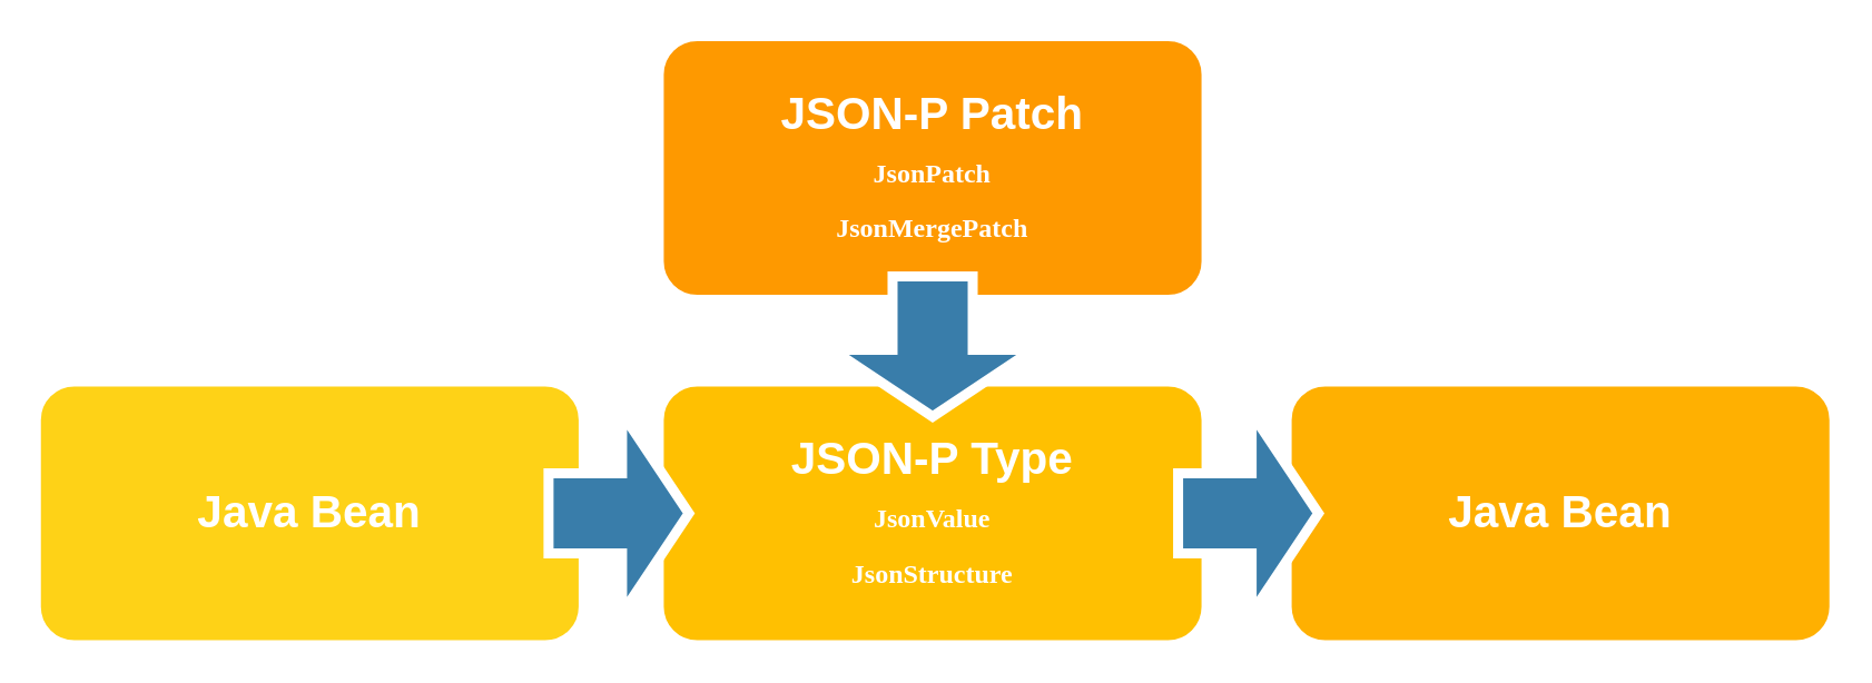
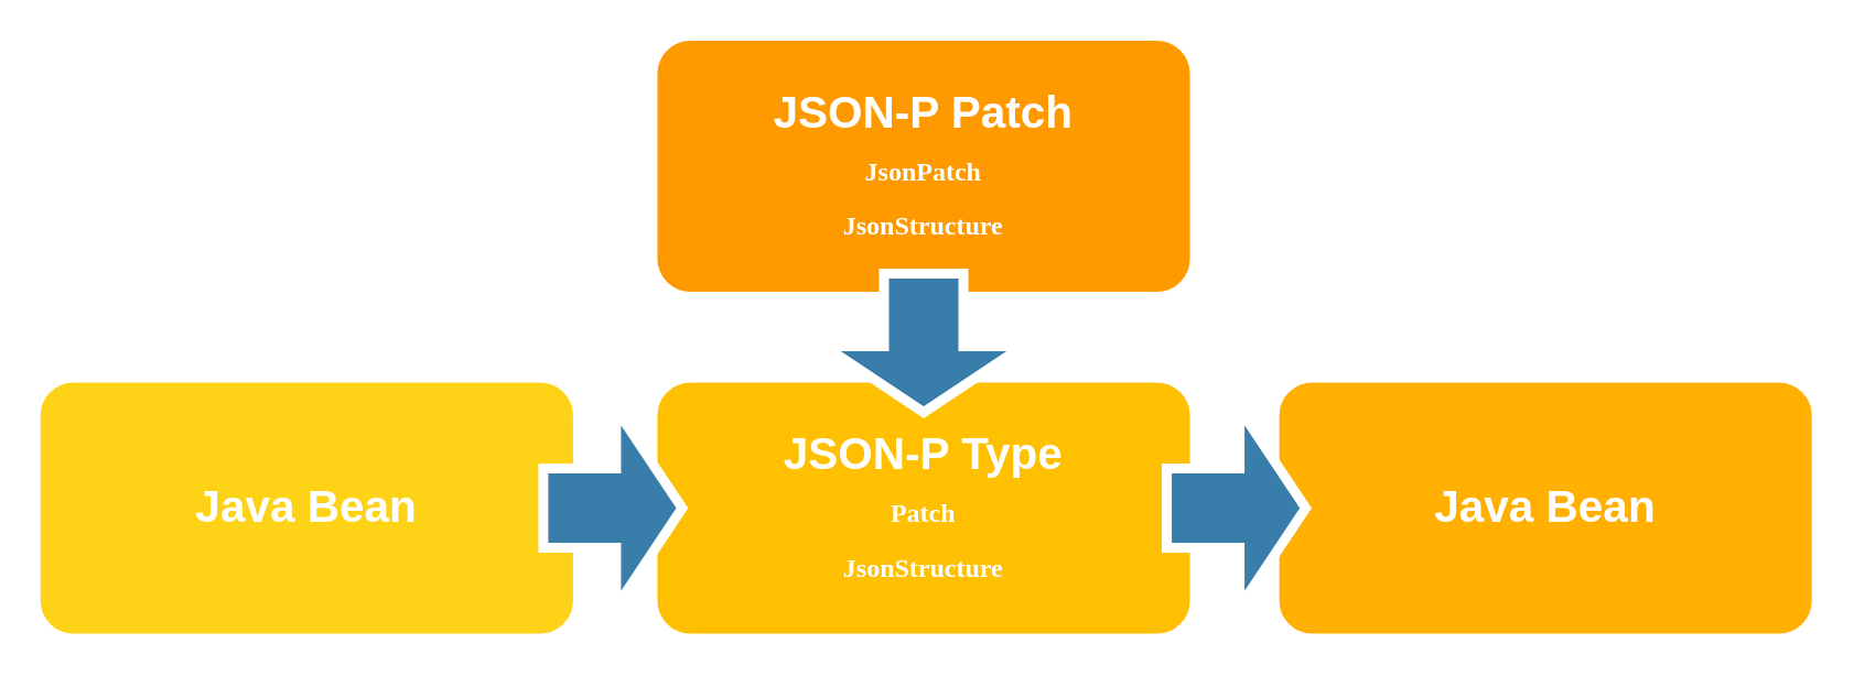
  <mxCell id="0" />
  <mxCell id="1" parent="0" />
  <mxCell id="2" value="" style="group" vertex="1" connectable="0" parent="1"><mxGeometry x="20" y="227" width="330" height="160" as="geometry" /></mxCell>
  <mxCell id="3" value="" style="whiteSpace=wrap;html=1;rounded=1;shadow=0;strokeWidth=8;fontSize=20;align=center;fillColor=#FED217;strokeColor=#FFFFFF;" parent="2" vertex="1"><mxGeometry width="330" height="160" as="geometry" /></mxCell>
  <mxCell id="4" value="&lt;font face=&quot;Helvetica&quot;&gt;Java Bean&lt;/font&gt;&lt;br&gt;" style="text;html=1;strokeColor=none;fillColor=none;align=center;verticalAlign=middle;whiteSpace=wrap;rounded=0;shadow=0;fontSize=27;fontColor=#FFFFFF;fontStyle=1;fontFamily=Menlo;" vertex="1" parent="2"><mxGeometry width="330" height="160" as="geometry" /></mxCell>
  <mxCell id="5" value="" style="group" vertex="1" connectable="0" parent="1"><mxGeometry x="393" y="227" width="330" height="160" as="geometry" /></mxCell>
  <mxCell id="6" value="" style="whiteSpace=wrap;html=1;rounded=1;shadow=0;strokeWidth=8;fontSize=20;align=center;fillColor=#FFC001;strokeColor=#FFFFFF;" parent="5" vertex="1"><mxGeometry width="330" height="160" as="geometry" /></mxCell>
- <mxCell id="7" value="&lt;font face=&quot;Helvetica&quot;&gt;JSON-P Type&lt;/font&gt;&lt;br&gt;&lt;font style=&quot;font-size: 16px&quot;&gt;JsonValue&lt;br&gt;JsonStructure&lt;/font&gt;&lt;br&gt;" style="text;html=1;strokeColor=none;fillColor=none;align=center;verticalAlign=middle;whiteSpace=wrap;rounded=0;shadow=0;fontSize=27;fontColor=#FFFFFF;fontStyle=1;fontFamily=Menlo;" vertex="1" parent="5"><mxGeometry width="330" height="160" as="geometry" /></mxCell>
+ <mxCell id="7" value="&lt;font face=&quot;Helvetica&quot;&gt;JSON-P Type&lt;/font&gt;&lt;br&gt;&lt;font style=&quot;font-size: 16px&quot;&gt;Patch&lt;br&gt;JsonStructure&lt;/font&gt;&lt;br&gt;" style="text;html=1;strokeColor=none;fillColor=none;align=center;verticalAlign=middle;whiteSpace=wrap;rounded=0;shadow=0;fontSize=27;fontColor=#FFFFFF;fontStyle=1;fontFamily=Menlo;" vertex="1" parent="5"><mxGeometry width="330" height="160" as="geometry" /></mxCell>
  <mxCell id="8" value="" style="group" vertex="1" connectable="0" parent="1"><mxGeometry x="769" y="227" width="330" height="160" as="geometry" /></mxCell>
  <mxCell id="9" value="" style="whiteSpace=wrap;html=1;rounded=1;shadow=0;strokeWidth=8;fontSize=20;align=center;fillColor=#FFB001;strokeColor=#FFFFFF;" parent="8" vertex="1"><mxGeometry width="330" height="160" as="geometry" /></mxCell>
  <mxCell id="10" value="&lt;font face=&quot;Helvetica&quot;&gt;Java Bean&lt;/font&gt;&lt;br&gt;" style="text;html=1;strokeColor=none;fillColor=none;align=center;verticalAlign=middle;whiteSpace=wrap;rounded=0;shadow=0;fontSize=27;fontColor=#FFFFFF;fontStyle=1;fontFamily=Menlo;" vertex="1" parent="8"><mxGeometry width="330" height="160" as="geometry" /></mxCell>
  <mxCell id="11" value="" style="group" vertex="1" connectable="0" parent="1"><mxGeometry x="393" y="20" width="330" height="160" as="geometry" /></mxCell>
  <mxCell id="12" value="" style="whiteSpace=wrap;html=1;rounded=1;shadow=0;strokeWidth=8;fontSize=20;align=center;fillColor=#FE9900;strokeColor=#FFFFFF;" parent="11" vertex="1"><mxGeometry width="330" height="160" as="geometry" /></mxCell>
- <mxCell id="13" value="&lt;font face=&quot;Helvetica&quot;&gt;JSON-P Patch&lt;/font&gt;&lt;br&gt;&lt;font style=&quot;font-size: 16px&quot;&gt;JsonPatch&lt;br&gt;JsonMergePatch&lt;/font&gt;&lt;br&gt;" style="text;html=1;strokeColor=none;fillColor=none;align=center;verticalAlign=middle;whiteSpace=wrap;rounded=0;shadow=0;fontSize=27;fontColor=#FFFFFF;fontStyle=1;fontFamily=Menlo;" vertex="1" parent="11"><mxGeometry width="330" height="160" as="geometry" /></mxCell>
+ <mxCell id="13" value="&lt;font face=&quot;Helvetica&quot;&gt;JSON-P Patch&lt;/font&gt;&lt;br&gt;&lt;font style=&quot;font-size: 16px&quot;&gt;JsonPatch&lt;br&gt;JsonStructure&lt;/font&gt;&lt;br&gt;" style="text;html=1;strokeColor=none;fillColor=none;align=center;verticalAlign=middle;whiteSpace=wrap;rounded=0;shadow=0;fontSize=27;fontColor=#FFFFFF;fontStyle=1;fontFamily=Menlo;" vertex="1" parent="11"><mxGeometry width="330" height="160" as="geometry" /></mxCell>
  <mxCell id="14" value="" style="html=1;shadow=0;align=center;verticalAlign=middle;shape=mxgraph.arrows2.arrow;dy=0.6;dx=40;notch=0;fontFamily=Helvetica;rounded=0;fontSize=14;fontColor=#FFFFFF;strokeColor=#FFFFFF;strokeWidth=6;fillColor=#397DAA;" vertex="1" parent="1"><mxGeometry x="328" y="247" width="84" height="120" as="geometry" /></mxCell>
  <mxCell id="15" value="" style="html=1;shadow=0;align=center;verticalAlign=middle;shape=mxgraph.arrows2.arrow;dy=0.6;dx=40;notch=0;fontFamily=Helvetica;rounded=0;fontSize=14;fontColor=#FFFFFF;strokeColor=#FFFFFF;strokeWidth=6;fillColor=#397DAA;" vertex="1" parent="1"><mxGeometry x="705" y="247" width="84" height="120" as="geometry" /></mxCell>
  <mxCell id="16" value="" style="html=1;shadow=0;align=center;verticalAlign=middle;shape=mxgraph.arrows2.arrow;dy=0.6;dx=40;notch=0;fontFamily=Helvetica;rounded=0;fontSize=14;fontColor=#FFFFFF;strokeColor=#FFFFFF;strokeWidth=6;fillColor=#397DAA;rotation=90;" vertex="1" parent="1"><mxGeometry x="516" y="147" width="84" height="120" as="geometry" /></mxCell>
